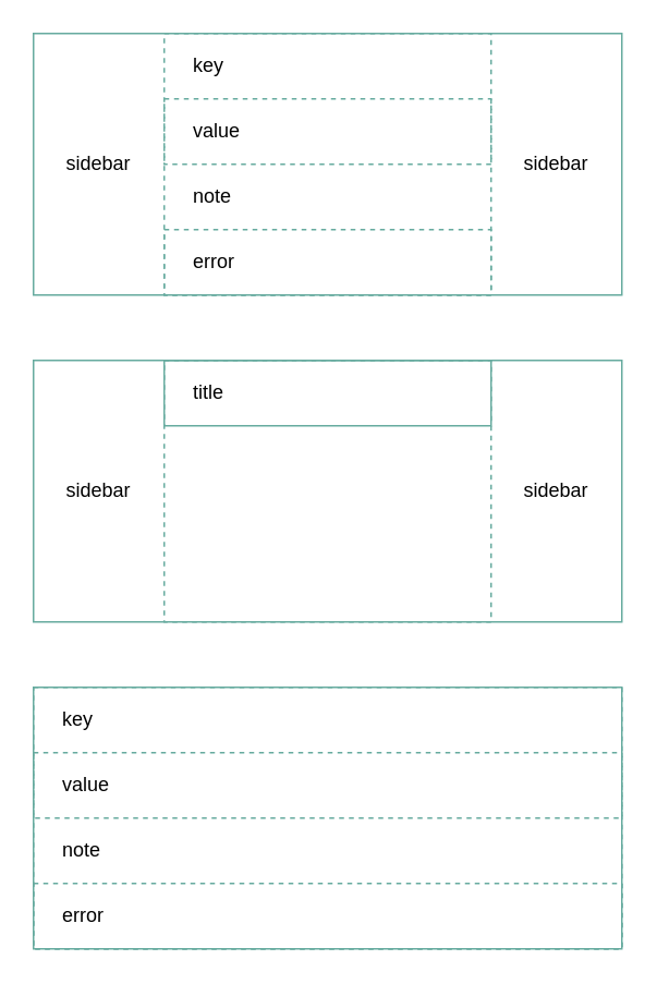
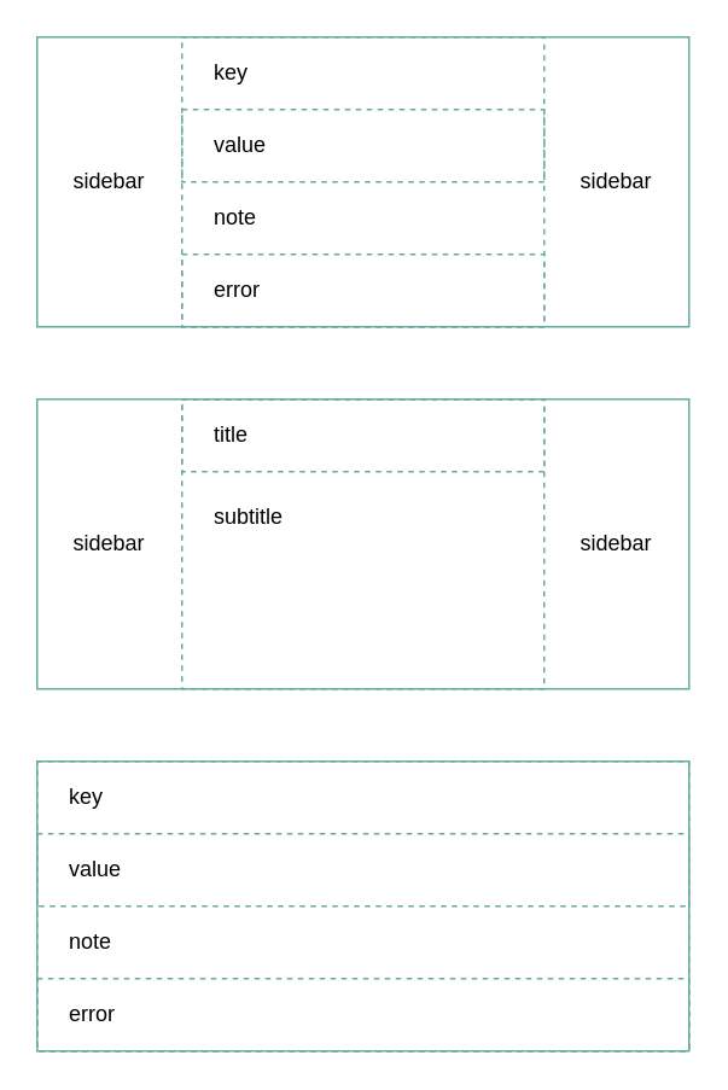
  <mxCell id="0" />
  <mxCell id="1" parent="0" />
  <mxCell id="2" value="" style="rounded=0;whiteSpace=wrap;html=1;fillColor=none;strokeColor=#67AB9F;fontSize=12;fontColor=#000000;" vertex="1" parent="1"><mxGeometry x="20" y="420" width="360" height="160" as="geometry" /></mxCell>
  <mxCell id="3" value="" style="rounded=0;whiteSpace=wrap;html=1;fillColor=none;strokeColor=#67AB9F;fontSize=12;fontColor=#000000;" parent="1" vertex="1"><mxGeometry x="20" y="20" width="360" height="160" as="geometry" /></mxCell>
  <mxCell id="4" value="" style="rounded=0;whiteSpace=wrap;html=1;fontSize=12;align=left;fillColor=none;strokeColor=#67AB9F;dashed=1;fontColor=#000000;" parent="1" vertex="1"><mxGeometry x="100" y="20" width="200" height="160" as="geometry" /></mxCell>
  <mxCell id="5" value="&lt;font style=&quot;font-size: 12px;&quot;&gt;sidebar&lt;/font&gt;" style="rounded=0;whiteSpace=wrap;html=1;fontSize=24;align=center;fillColor=none;strokeColor=none;verticalAlign=middle;spacingBottom=8;" parent="1" vertex="1"><mxGeometry x="20" y="80" width="80" height="40" as="geometry" /></mxCell>
  <mxCell id="6" value="&lt;font style=&quot;font-size: 12px;&quot;&gt;key&lt;/font&gt;" style="rounded=0;whiteSpace=wrap;html=1;fontSize=24;align=left;fillColor=none;strokeColor=none;verticalAlign=middle;spacingBottom=8;spacingLeft=16;" parent="1" vertex="1"><mxGeometry x="100" y="20" width="200" height="40" as="geometry" /></mxCell>
  <mxCell id="7" value="&lt;font style=&quot;font-size: 12px;&quot;&gt;value&lt;/font&gt;" style="rounded=0;whiteSpace=wrap;html=1;fontSize=24;align=left;fillColor=none;strokeColor=#67AB9F;verticalAlign=middle;spacingBottom=8;dashed=1;spacingLeft=16;" parent="1" vertex="1"><mxGeometry x="100" y="60" width="200" height="40" as="geometry" /></mxCell>
  <mxCell id="8" value="&lt;font style=&quot;font-size: 12px;&quot;&gt;note&lt;/font&gt;" style="rounded=0;whiteSpace=wrap;html=1;fontSize=24;align=left;fillColor=none;strokeColor=none;verticalAlign=middle;spacingBottom=8;dashed=1;spacingLeft=16;" parent="1" vertex="1"><mxGeometry x="100" y="100" width="200" height="40" as="geometry" /></mxCell>
  <mxCell id="9" value="&lt;font style=&quot;font-size: 12px;&quot;&gt;error&lt;/font&gt;" style="rounded=0;whiteSpace=wrap;html=1;fontSize=24;align=left;fillColor=none;strokeColor=#67AB9F;verticalAlign=middle;spacingBottom=8;dashed=1;spacingLeft=16;" parent="1" vertex="1"><mxGeometry x="100" y="140" width="200" height="40" as="geometry" /></mxCell>
  <mxCell id="10" value="&lt;font style=&quot;font-size: 12px;&quot;&gt;sidebar&lt;/font&gt;" style="rounded=0;whiteSpace=wrap;html=1;fontSize=24;align=center;fillColor=none;strokeColor=none;verticalAlign=middle;spacingBottom=8;" parent="1" vertex="1"><mxGeometry x="300" y="80" width="80" height="40" as="geometry" /></mxCell>
  <mxCell id="11" value="" style="rounded=0;whiteSpace=wrap;html=1;fillColor=none;strokeColor=#67AB9F;fontSize=12;fontColor=#000000;" vertex="1" parent="1"><mxGeometry x="20" y="220" width="360" height="160" as="geometry" /></mxCell>
  <mxCell id="12" value="" style="rounded=0;whiteSpace=wrap;html=1;fontSize=12;align=left;fillColor=none;strokeColor=#67AB9F;dashed=1;fontColor=#000000;" vertex="1" parent="1"><mxGeometry x="100" y="220" width="200" height="160" as="geometry" /></mxCell>
  <mxCell id="13" value="&lt;font style=&quot;font-size: 12px;&quot;&gt;sidebar&lt;/font&gt;" style="rounded=0;whiteSpace=wrap;html=1;fontSize=24;align=center;fillColor=none;strokeColor=none;verticalAlign=middle;spacingBottom=8;" vertex="1" parent="1"><mxGeometry x="20" y="280" width="80" height="40" as="geometry" /></mxCell>
- <mxCell id="14" value="&lt;font style=&quot;font-size: 12px;&quot;&gt;title&lt;/font&gt;" style="rounded=0;whiteSpace=wrap;html=1;fontSize=24;align=left;fillColor=none;strokeColor=#67AB9F;verticalAlign=middle;spacingBottom=8;spacingLeft=16;dashed=0;" vertex="1" parent="1"><mxGeometry x="100" y="220" width="200" height="40" as="geometry" /></mxCell>
+ <mxCell id="14" value="&lt;font style=&quot;font-size: 12px;&quot;&gt;title&lt;/font&gt;" style="rounded=0;whiteSpace=wrap;html=1;fontSize=24;align=left;fillColor=none;strokeColor=#67AB9F;verticalAlign=middle;spacingBottom=8;spacingLeft=16;dashed=1;" vertex="1" parent="1"><mxGeometry x="100" y="220" width="200" height="40" as="geometry" /></mxCell>
+ <mxCell id="15" value="&lt;font style=&quot;font-size: 12px;&quot;&gt;subtitle&lt;/font&gt;" style="rounded=0;whiteSpace=wrap;html=1;fontSize=24;align=left;fillColor=none;strokeColor=none;verticalAlign=top;spacingBottom=8;dashed=1;spacingLeft=16;" vertex="1" parent="1"><mxGeometry x="100" y="260" width="200" height="120" as="geometry" /></mxCell>
  <mxCell id="16" value="&lt;font style=&quot;font-size: 12px;&quot;&gt;sidebar&lt;/font&gt;" style="rounded=0;whiteSpace=wrap;html=1;fontSize=24;align=center;fillColor=none;strokeColor=none;verticalAlign=middle;spacingBottom=8;" vertex="1" parent="1"><mxGeometry x="300" y="280" width="80" height="40" as="geometry" /></mxCell>
  <mxCell id="17" value="" style="rounded=0;whiteSpace=wrap;html=1;fontSize=12;align=left;fillColor=none;strokeColor=#67AB9F;dashed=1;fontColor=#000000;" vertex="1" parent="1"><mxGeometry x="20" y="420" width="360" height="160" as="geometry" /></mxCell>
  <mxCell id="18" value="&lt;font style=&quot;font-size: 12px;&quot;&gt;key&lt;/font&gt;" style="rounded=0;whiteSpace=wrap;html=1;fontSize=24;align=left;fillColor=none;strokeColor=none;verticalAlign=middle;spacingBottom=8;spacingLeft=16;" vertex="1" parent="1"><mxGeometry x="20" y="420" width="360" height="40" as="geometry" /></mxCell>
  <mxCell id="19" value="&lt;font style=&quot;font-size: 12px;&quot;&gt;value&lt;/font&gt;" style="rounded=0;whiteSpace=wrap;html=1;fontSize=24;align=left;fillColor=none;strokeColor=#67AB9F;verticalAlign=middle;spacingBottom=8;dashed=1;spacingLeft=16;" vertex="1" parent="1"><mxGeometry x="20" y="460" width="360" height="40" as="geometry" /></mxCell>
  <mxCell id="20" value="&lt;font style=&quot;font-size: 12px;&quot;&gt;note&lt;/font&gt;" style="rounded=0;whiteSpace=wrap;html=1;fontSize=24;align=left;fillColor=none;strokeColor=none;verticalAlign=middle;spacingBottom=8;dashed=1;spacingLeft=16;" vertex="1" parent="1"><mxGeometry x="20" y="500" width="360" height="40" as="geometry" /></mxCell>
  <mxCell id="21" value="&lt;font style=&quot;font-size: 12px;&quot;&gt;error&lt;/font&gt;" style="rounded=0;whiteSpace=wrap;html=1;fontSize=24;align=left;fillColor=none;strokeColor=#67AB9F;verticalAlign=middle;spacingBottom=8;dashed=1;spacingLeft=16;" vertex="1" parent="1"><mxGeometry x="20" y="540" width="360" height="40" as="geometry" /></mxCell>
